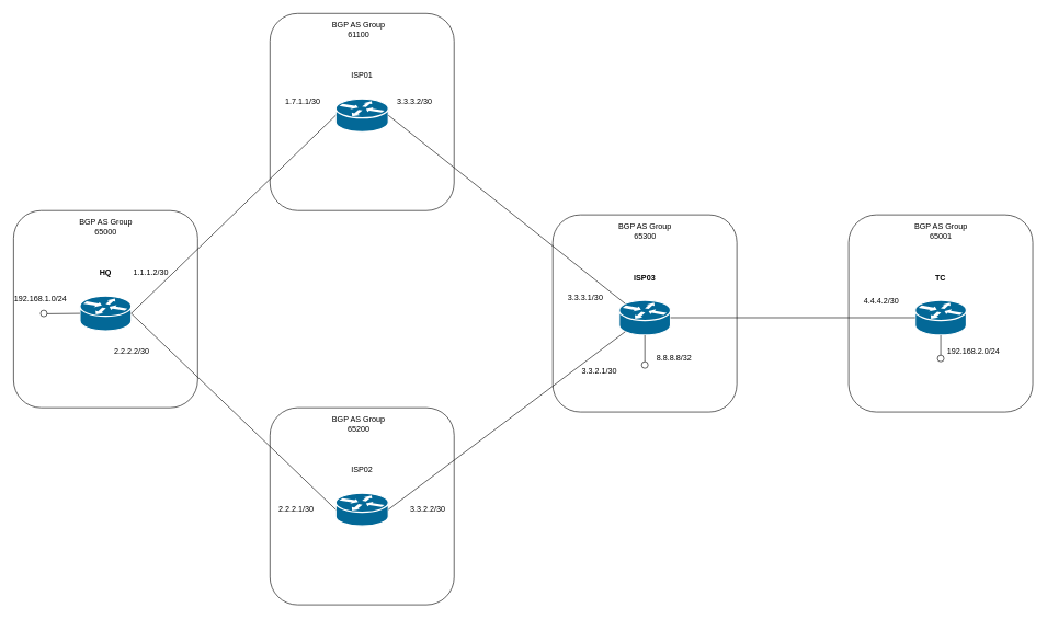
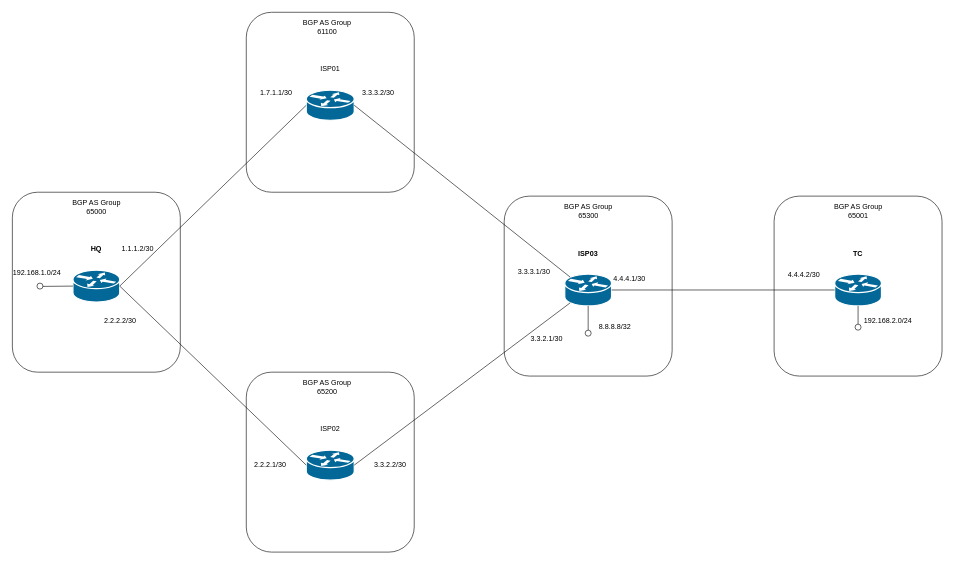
  <mxCell id="0" />
  <mxCell id="1" parent="0" />
  <mxCell id="2" value="" style="rounded=1;whiteSpace=wrap;html=1;" parent="1" vertex="1"><mxGeometry x="410" y="20" width="280" height="300" as="geometry" /></mxCell>
  <mxCell id="3" value="" style="rounded=1;whiteSpace=wrap;html=1;" parent="1" vertex="1"><mxGeometry x="20" y="320" width="280" height="300" as="geometry" /></mxCell>
  <mxCell id="4" value="" style="shape=mxgraph.cisco.routers.router;sketch=0;html=1;pointerEvents=1;dashed=0;fillColor=#036897;strokeColor=#ffffff;strokeWidth=2;verticalLabelPosition=bottom;verticalAlign=top;align=center;outlineConnect=0;" parent="1" vertex="1"><mxGeometry x="121" y="450" width="78" height="53" as="geometry" /></mxCell>
  <mxCell id="5" value="" style="shape=mxgraph.cisco.routers.router;sketch=0;html=1;pointerEvents=1;dashed=0;fillColor=#036897;strokeColor=#ffffff;strokeWidth=2;verticalLabelPosition=bottom;verticalAlign=top;align=center;outlineConnect=0;" parent="1" vertex="1"><mxGeometry x="510" y="150" width="80" height="50" as="geometry" /></mxCell>
  <mxCell id="6" value="" style="endArrow=none;html=1;rounded=0;exitX=1;exitY=0.5;exitDx=0;exitDy=0;exitPerimeter=0;entryX=0;entryY=0.5;entryDx=0;entryDy=0;entryPerimeter=0;" parent="1" source="4" target="5" edge="1"><mxGeometry width="50" height="50" relative="1" as="geometry"><mxPoint x="340" y="280" as="sourcePoint" /><mxPoint x="390" y="230" as="targetPoint" /></mxGeometry></mxCell>
  <mxCell id="7" value="" style="endArrow=none;html=1;rounded=0;entryX=0;entryY=0.5;entryDx=0;entryDy=0;entryPerimeter=0;" parent="1" target="4" edge="1"><mxGeometry width="50" height="50" relative="1" as="geometry"><mxPoint x="71" y="477" as="sourcePoint" /><mxPoint x="331" y="530" as="targetPoint" /></mxGeometry></mxCell>
  <mxCell id="8" value="HQ" style="text;html=1;align=center;verticalAlign=middle;whiteSpace=wrap;rounded=0;fontStyle=1" parent="1" vertex="1"><mxGeometry x="130" y="400" width="60" height="30" as="geometry" /></mxCell>
  <mxCell id="9" value="ISP01" style="text;html=1;align=center;verticalAlign=middle;whiteSpace=wrap;rounded=0;" parent="1" vertex="1"><mxGeometry x="520" y="100" width="60" height="30" as="geometry" /></mxCell>
  <mxCell id="10" value="192.168.1.0/24" style="text;html=1;align=center;verticalAlign=middle;whiteSpace=wrap;rounded=0;" parent="1" vertex="1"><mxGeometry x="21" y="440" width="80" height="30" as="geometry" /></mxCell>
  <mxCell id="11" value="" style="ellipse;whiteSpace=wrap;html=1;aspect=fixed;" parent="1" vertex="1"><mxGeometry x="61" y="471.5" width="10" height="10" as="geometry" /></mxCell>
  <mxCell id="12" value="1.1.1.2/30" style="text;html=1;align=center;verticalAlign=middle;whiteSpace=wrap;rounded=0;" parent="1" vertex="1"><mxGeometry x="199" y="400" width="60" height="30" as="geometry" /></mxCell>
  <mxCell id="13" value="1.7.1.1/30" style="text;html=1;align=center;verticalAlign=middle;whiteSpace=wrap;rounded=0;" parent="1" vertex="1"><mxGeometry x="430" y="140" width="60" height="30" as="geometry" /></mxCell>
  <mxCell id="14" value="BGP AS Group 65000" style="text;html=1;align=center;verticalAlign=middle;whiteSpace=wrap;rounded=0;" parent="1" vertex="1"><mxGeometry x="104.5" y="330" width="111" height="30" as="geometry" /></mxCell>
  <mxCell id="15" value="BGP AS Group&lt;div&gt;61100&lt;/div&gt;" style="text;html=1;align=center;verticalAlign=middle;whiteSpace=wrap;rounded=0;" parent="1" vertex="1"><mxGeometry x="500" y="30" width="90" height="30" as="geometry" /></mxCell>
  <mxCell id="16" value="" style="rounded=1;whiteSpace=wrap;html=1;" parent="1" vertex="1"><mxGeometry x="410" y="620" width="280" height="300" as="geometry" /></mxCell>
  <mxCell id="17" value="" style="shape=mxgraph.cisco.routers.router;sketch=0;html=1;pointerEvents=1;dashed=0;fillColor=#036897;strokeColor=#ffffff;strokeWidth=2;verticalLabelPosition=bottom;verticalAlign=top;align=center;outlineConnect=0;" parent="1" vertex="1"><mxGeometry x="510" y="750" width="80" height="50" as="geometry" /></mxCell>
  <mxCell id="18" value="ISP02" style="text;html=1;align=center;verticalAlign=middle;whiteSpace=wrap;rounded=0;" parent="1" vertex="1"><mxGeometry x="520" y="700" width="60" height="30" as="geometry" /></mxCell>
  <mxCell id="19" value="2.2.2.1/30" style="text;html=1;align=center;verticalAlign=middle;whiteSpace=wrap;rounded=0;" parent="1" vertex="1"><mxGeometry x="420" y="760" width="60" height="30" as="geometry" /></mxCell>
  <mxCell id="20" value="BGP AS Group&lt;div&gt;65200&lt;/div&gt;" style="text;html=1;align=center;verticalAlign=middle;whiteSpace=wrap;rounded=0;" parent="1" vertex="1"><mxGeometry x="500" y="630" width="90" height="30" as="geometry" /></mxCell>
  <mxCell id="21" value="" style="endArrow=none;html=1;rounded=0;entryX=1;entryY=0.5;entryDx=0;entryDy=0;entryPerimeter=0;exitX=0;exitY=0.5;exitDx=0;exitDy=0;exitPerimeter=0;" parent="1" source="17" target="4" edge="1"><mxGeometry width="50" height="50" relative="1" as="geometry"><mxPoint x="340" y="480" as="sourcePoint" /><mxPoint x="390" y="430" as="targetPoint" /></mxGeometry></mxCell>
  <mxCell id="22" value="2.2.2.2/30" style="text;html=1;align=center;verticalAlign=middle;whiteSpace=wrap;rounded=0;" parent="1" vertex="1"><mxGeometry x="170" y="520" width="60" height="30" as="geometry" /></mxCell>
  <mxCell id="23" value="" style="rounded=1;whiteSpace=wrap;html=1;" parent="1" vertex="1"><mxGeometry x="840" y="326.5" width="280" height="300" as="geometry" /></mxCell>
  <mxCell id="24" value="" style="shape=mxgraph.cisco.routers.router;sketch=0;html=1;pointerEvents=1;dashed=0;fillColor=#036897;strokeColor=#ffffff;strokeWidth=2;verticalLabelPosition=bottom;verticalAlign=top;align=center;outlineConnect=0;" parent="1" vertex="1"><mxGeometry x="941" y="456.5" width="78" height="53" as="geometry" /></mxCell>
  <mxCell id="25" value="" style="endArrow=none;html=1;rounded=0;exitX=0.5;exitY=1;exitDx=0;exitDy=0;exitPerimeter=0;" parent="1" source="36" edge="1"><mxGeometry width="50" height="50" relative="1" as="geometry"><mxPoint x="1024" y="483" as="sourcePoint" /><mxPoint x="980" y="560" as="targetPoint" /></mxGeometry></mxCell>
  <mxCell id="26" value="ISP03" style="text;html=1;align=center;verticalAlign=middle;whiteSpace=wrap;rounded=0;fontStyle=1" parent="1" vertex="1"><mxGeometry x="950" y="406.5" width="60" height="30" as="geometry" /></mxCell>
  <mxCell id="27" value="8.8.8.8/32" style="text;html=1;align=center;verticalAlign=middle;whiteSpace=wrap;rounded=0;" parent="1" vertex="1"><mxGeometry x="985" y="530" width="80" height="30" as="geometry" /></mxCell>
  <mxCell id="28" value="3.3.3.1/30" style="text;html=1;align=center;verticalAlign=middle;whiteSpace=wrap;rounded=0;" parent="1" vertex="1"><mxGeometry x="860" y="436.5" width="60" height="30" as="geometry" /></mxCell>
  <mxCell id="29" value="BGP AS Group 65300" style="text;html=1;align=center;verticalAlign=middle;whiteSpace=wrap;rounded=0;" parent="1" vertex="1"><mxGeometry x="924.5" y="336.5" width="111" height="30" as="geometry" /></mxCell>
  <mxCell id="30" value="" style="endArrow=none;html=1;rounded=0;entryX=1;entryY=0.5;entryDx=0;entryDy=0;entryPerimeter=0;exitX=0.12;exitY=0.1;exitDx=0;exitDy=0;exitPerimeter=0;" parent="1" source="24" target="5" edge="1"><mxGeometry width="50" height="50" relative="1" as="geometry"><mxPoint x="680" y="480" as="sourcePoint" /><mxPoint x="730" y="430" as="targetPoint" /></mxGeometry></mxCell>
  <mxCell id="31" value="" style="endArrow=none;html=1;rounded=0;entryX=0.12;entryY=0.9;entryDx=0;entryDy=0;entryPerimeter=0;exitX=1;exitY=0.5;exitDx=0;exitDy=0;exitPerimeter=0;" parent="1" source="17" target="24" edge="1"><mxGeometry width="50" height="50" relative="1" as="geometry"><mxPoint x="680" y="680" as="sourcePoint" /><mxPoint x="730" y="630" as="targetPoint" /></mxGeometry></mxCell>
  <mxCell id="32" value="3.3.2.2/30" style="text;html=1;align=center;verticalAlign=middle;whiteSpace=wrap;rounded=0;" parent="1" vertex="1"><mxGeometry x="620" y="760" width="60" height="30" as="geometry" /></mxCell>
  <mxCell id="33" value="3.3.2.1/30" style="text;html=1;align=center;verticalAlign=middle;whiteSpace=wrap;rounded=0;" parent="1" vertex="1"><mxGeometry x="881" y="550" width="60" height="30" as="geometry" /></mxCell>
  <mxCell id="34" value="3.3.3.2/30" style="text;html=1;align=center;verticalAlign=middle;whiteSpace=wrap;rounded=0;" parent="1" vertex="1"><mxGeometry x="600" y="140" width="60" height="30" as="geometry" /></mxCell>
  <mxCell id="35" value="" style="endArrow=none;html=1;rounded=0;exitX=0.5;exitY=1;exitDx=0;exitDy=0;exitPerimeter=0;" edge="1" parent="1" source="24" target="36"><mxGeometry width="50" height="50" relative="1" as="geometry"><mxPoint x="980" y="510" as="sourcePoint" /><mxPoint x="980" y="560" as="targetPoint" /></mxGeometry></mxCell>
  <mxCell id="36" value="" style="ellipse;whiteSpace=wrap;html=1;aspect=fixed;" parent="1" vertex="1"><mxGeometry x="975" y="550" width="10" height="10" as="geometry" /></mxCell>
  <mxCell id="37" value="" style="rounded=1;whiteSpace=wrap;html=1;" vertex="1" parent="1"><mxGeometry x="1290" y="326.5" width="280" height="300" as="geometry" /></mxCell>
  <mxCell id="38" value="" style="shape=mxgraph.cisco.routers.router;sketch=0;html=1;pointerEvents=1;dashed=0;fillColor=#036897;strokeColor=#ffffff;strokeWidth=2;verticalLabelPosition=bottom;verticalAlign=top;align=center;outlineConnect=0;" vertex="1" parent="1"><mxGeometry x="1391" y="456.5" width="78" height="53" as="geometry" /></mxCell>
  <mxCell id="39" value="" style="endArrow=none;html=1;rounded=0;entryX=0.5;entryY=1;entryDx=0;entryDy=0;entryPerimeter=0;" edge="1" parent="1" target="38" source="44"><mxGeometry width="50" height="50" relative="1" as="geometry"><mxPoint x="1430" y="550" as="sourcePoint" /><mxPoint x="1601" y="536.5" as="targetPoint" /></mxGeometry></mxCell>
  <mxCell id="40" value="TC" style="text;html=1;align=center;verticalAlign=middle;whiteSpace=wrap;rounded=0;fontStyle=1" vertex="1" parent="1"><mxGeometry x="1400" y="406.5" width="60" height="30" as="geometry" /></mxCell>
  <mxCell id="41" value="192.168.2.0/24" style="text;html=1;align=center;verticalAlign=middle;whiteSpace=wrap;rounded=0;" vertex="1" parent="1"><mxGeometry x="1440" y="520" width="80" height="30" as="geometry" /></mxCell>
  <mxCell id="42" value="BGP AS Group 65001" style="text;html=1;align=center;verticalAlign=middle;whiteSpace=wrap;rounded=0;" vertex="1" parent="1"><mxGeometry x="1374.5" y="336.5" width="111" height="30" as="geometry" /></mxCell>
  <mxCell id="43" value="" style="endArrow=none;html=1;rounded=0;entryX=0.5;entryY=1;entryDx=0;entryDy=0;entryPerimeter=0;" edge="1" parent="1" target="44"><mxGeometry width="50" height="50" relative="1" as="geometry"><mxPoint x="1430" y="550" as="sourcePoint" /><mxPoint x="1430" y="510" as="targetPoint" /></mxGeometry></mxCell>
  <mxCell id="44" value="" style="ellipse;whiteSpace=wrap;html=1;aspect=fixed;" vertex="1" parent="1"><mxGeometry x="1425" y="540" width="10" height="10" as="geometry" /></mxCell>
  <mxCell id="45" value="" style="endArrow=none;html=1;rounded=0;entryX=0;entryY=0.5;entryDx=0;entryDy=0;entryPerimeter=0;exitX=1;exitY=0.5;exitDx=0;exitDy=0;exitPerimeter=0;" edge="1" parent="1" source="24" target="38"><mxGeometry width="50" height="50" relative="1" as="geometry"><mxPoint x="1060" y="500" as="sourcePoint" /><mxPoint x="1110" y="450" as="targetPoint" /></mxGeometry></mxCell>
+ <mxCell id="46" value="4.4.4.1/30" style="text;html=1;align=center;verticalAlign=middle;whiteSpace=wrap;rounded=0;" vertex="1" parent="1"><mxGeometry x="1019" y="450" width="60" height="30" as="geometry" /></mxCell>
  <mxCell id="47" value="4.4.4.2/30" style="text;html=1;align=center;verticalAlign=middle;whiteSpace=wrap;rounded=0;" vertex="1" parent="1"><mxGeometry x="1310" y="441.5" width="60" height="30" as="geometry" /></mxCell>
